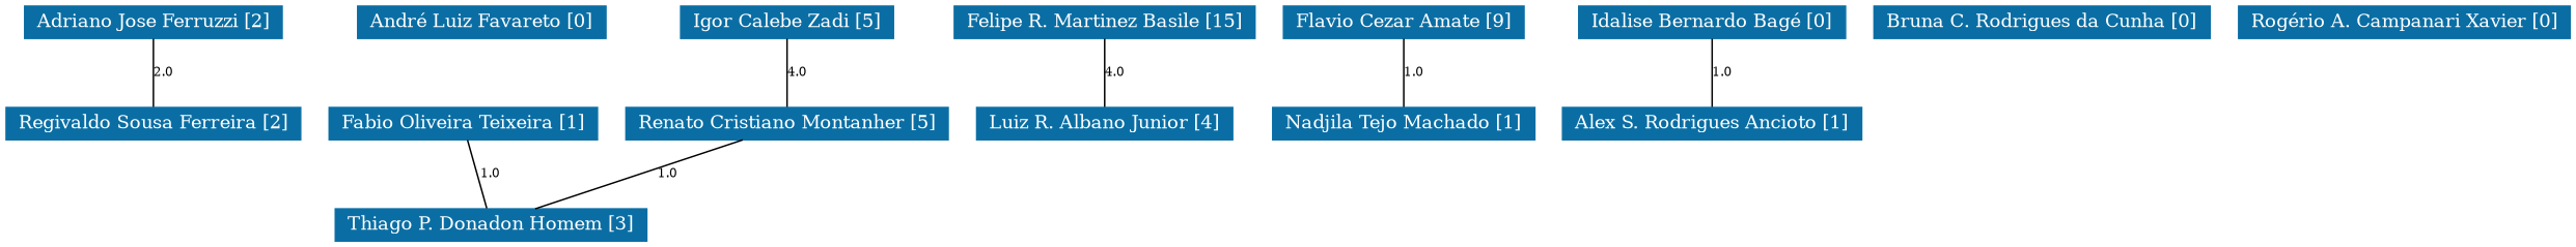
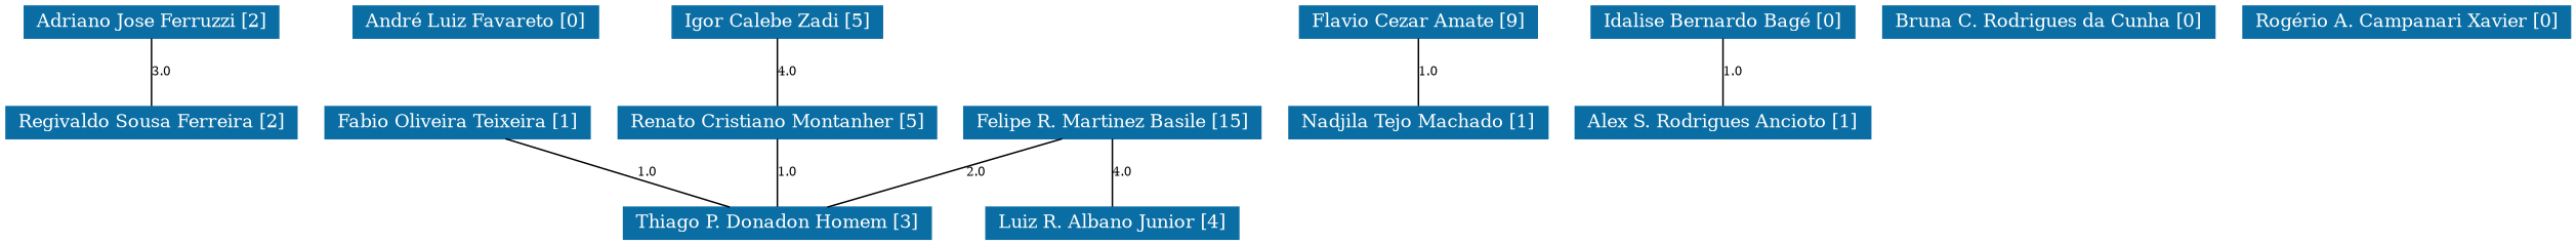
  strict graph {
    node [color="#0A6EA4" fontcolor="#FFFFFF" fontsize=12 shape=rectangle style=filled]
    edge [fontsize=8]
    n1 [height=0.29167 label="Adriano Jose Ferruzzi [2]" width=2.3194]
    n2 [height=0.29167 label="Regivaldo Sousa Ferreira [2]" width=2.6528]
    n3 [height=0.29167 label="André Luiz Favareto [0]" width=2.2361]
    n4 [height=0.29167 label="Fabio Oliveira Teixeira [1]" width=2.4167]
    n5 [height=0.29167 label="Thiago P. Donadon Homem [3]" width=2.8056]
    n6 [height=0.29167 label="Felipe R. Martinez Basile [15]" width=2.7083]
    n7 [height=0.29167 label="Luiz R. Albano Junior [4]" width=2.3056]
    n8 [height=0.29167 label="Flavio Cezar Amate [9]" width=2.1667]
    n9 [height=0.29167 label="Nadjila Tejo Machado [1]" width=2.3611]
    n10 [height=0.29167 label="Renato Cristiano Montanher [5]" width=2.9028]
    n11 [height=0.29167 label="Idalise Bernardo Bagé [0]" width=2.4028]
    n12 [height=0.29167 label="Alex S. Rodrigues Ancioto [1]" width=2.6944]
    n13 [height=0.29167 label="Igor Calebe Zadi [5]" width=1.9167]
    n14 [height=0.29167 label="Bruna C. Rodrigues da Cunha [0]" width=3.0278]
    n15 [height=0.29167 label="Rogério A. Campanari Xavier [0]" width=2.9861]
-   n1 -- n2 [label=2.0]
+   n1 -- n2 [label=3.0]
    n4 -- n5 [label=1.0]
+   n6 -- n5 [label=2.0]
    n6 -- n7 [label=4.0]
    n8 -- n9 [label=1.0]
    n10 -- n5 [label=1.0]
    n11 -- n12 [label=1.0]
    n13 -- n10 [label=4.0]
  }
